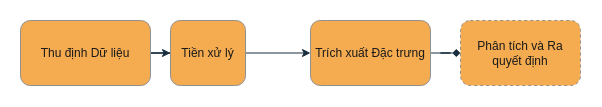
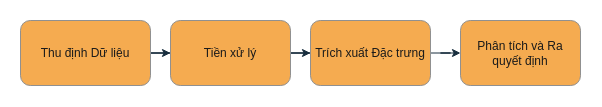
  <mxCell id="0" />
  <mxCell id="1" parent="0" />
  <mxCell id="2" value="" style="edgeStyle=orthogonalEdgeStyle;rounded=0;orthogonalLoop=1;jettySize=auto;html=1;strokeColor=#182E3E;fontColor=default;labelBackgroundColor=none;" edge="1" parent="1" source="3" target="5"><mxGeometry relative="1" as="geometry" /></mxCell>
  <mxCell id="3" value="Thu định Dữ liệu" style="rounded=1;whiteSpace=wrap;html=1;strokeColor=#909090;fontColor=#1A1A1A;fillColor=#F5AB50;labelBackgroundColor=none;" vertex="1" parent="1"><mxGeometry x="20" y="20" width="130" height="65" as="geometry" /></mxCell>
  <mxCell id="4" value="" style="edgeStyle=orthogonalEdgeStyle;rounded=0;orthogonalLoop=1;jettySize=auto;html=1;strokeColor=#182E3E;fontColor=default;labelBackgroundColor=none;" edge="1" parent="1" source="5" target="7"><mxGeometry relative="1" as="geometry" /></mxCell>
- <mxCell id="5" value="Tiền xử lý" style="rounded=1;whiteSpace=wrap;html=1;strokeColor=#909090;fontColor=#1A1A1A;fillColor=#F5AB50;labelBackgroundColor=none;" vertex="1" parent="1"><mxGeometry x="170" y="20" width="75" height="65" as="geometry" /></mxCell>
- <mxCell id="6" value="" style="edgeStyle=orthogonalEdgeStyle;rounded=0;orthogonalLoop=1;jettySize=auto;html=1;strokeColor=#182E3E;fontColor=default;labelBackgroundColor=none;endArrow=diamond;" edge="1" parent="1" source="7" target="8"><mxGeometry relative="1" as="geometry" /></mxCell>
+ <mxCell id="5" value="Tiền xử lý" style="rounded=1;whiteSpace=wrap;html=1;strokeColor=#909090;fontColor=#1A1A1A;fillColor=#F5AB50;labelBackgroundColor=none;" vertex="1" parent="1"><mxGeometry x="170" y="20" width="120" height="65" as="geometry" /></mxCell>
+ <mxCell id="6" value="" style="edgeStyle=orthogonalEdgeStyle;rounded=0;orthogonalLoop=1;jettySize=auto;html=1;strokeColor=#182E3E;fontColor=default;labelBackgroundColor=none;" edge="1" parent="1" source="7" target="8"><mxGeometry relative="1" as="geometry" /></mxCell>
  <mxCell id="7" value="Trích xuất Đặc trưng" style="rounded=1;whiteSpace=wrap;html=1;strokeColor=#909090;fontColor=#1A1A1A;fillColor=#F5AB50;labelBackgroundColor=none;" vertex="1" parent="1"><mxGeometry x="310" y="20" width="120" height="65" as="geometry" /></mxCell>
- <mxCell id="8" value="Phân tích và Ra quyết định" style="rounded=1;whiteSpace=wrap;html=1;strokeColor=#909090;fontColor=#1A1A1A;fillColor=#F5AB50;labelBackgroundColor=none;dashed=1;" vertex="1" parent="1"><mxGeometry x="460" y="20" width="120" height="65" as="geometry" /></mxCell>
+ <mxCell id="8" value="Phân tích và Ra quyết định" style="rounded=1;whiteSpace=wrap;html=1;strokeColor=#909090;fontColor=#1A1A1A;fillColor=#F5AB50;labelBackgroundColor=none;" vertex="1" parent="1"><mxGeometry x="460" y="20" width="120" height="65" as="geometry" /></mxCell>
